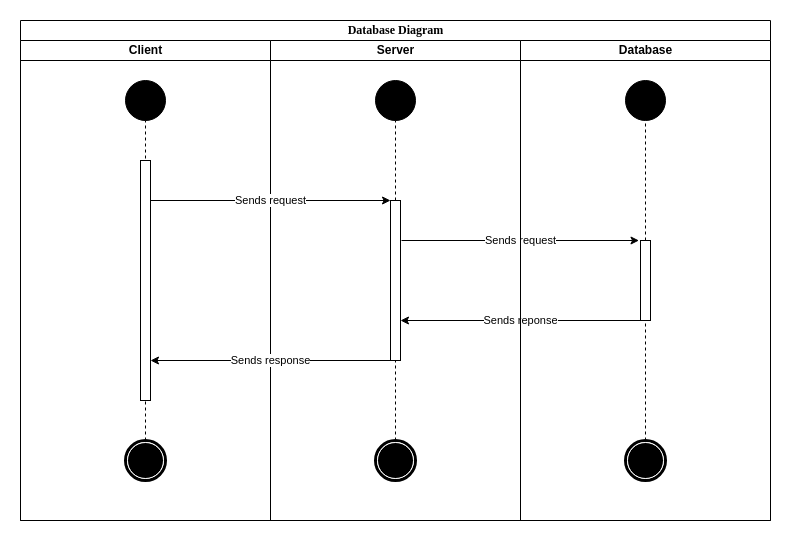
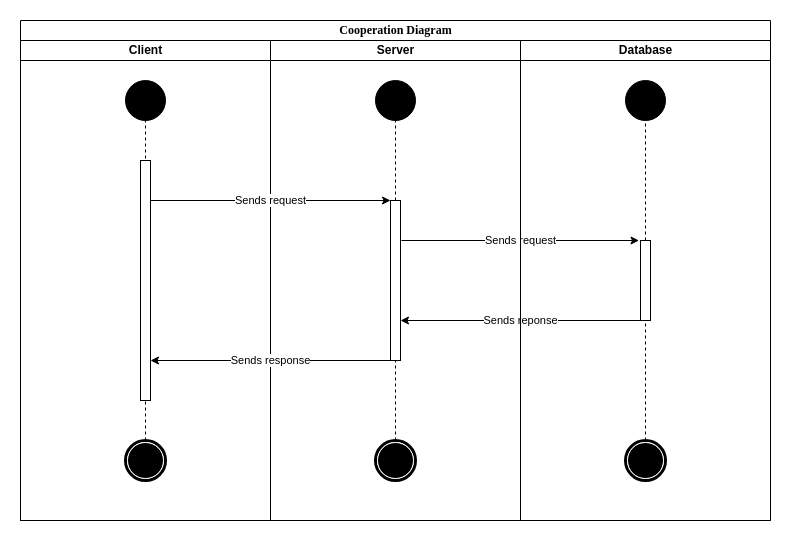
  <mxCell id="0" />
  <mxCell id="1" parent="0" />
- <mxCell id="2" value="Database Diagram" style="swimlane;html=1;childLayout=stackLayout;startSize=20;rounded=0;shadow=0;comic=0;labelBackgroundColor=none;strokeWidth=1;fontFamily=Verdana;fontSize=12;align=center;" parent="1" vertex="1"><mxGeometry x="20" y="20" width="750" height="500" as="geometry" /></mxCell>
+ <mxCell id="2" value="Cooperation Diagram" style="swimlane;html=1;childLayout=stackLayout;startSize=20;rounded=0;shadow=0;comic=0;labelBackgroundColor=none;strokeWidth=1;fontFamily=Verdana;fontSize=12;align=center;" parent="1" vertex="1"><mxGeometry x="20" y="20" width="750" height="500" as="geometry" /></mxCell>
  <mxCell id="3" value="Client" style="swimlane;html=1;startSize=20;" parent="2" vertex="1"><mxGeometry y="20" width="250" height="480" as="geometry" /></mxCell>
  <mxCell id="4" value="" style="ellipse;whiteSpace=wrap;html=1;rounded=0;shadow=0;comic=0;labelBackgroundColor=none;strokeWidth=1;fillColor=#000000;fontFamily=Verdana;fontSize=12;align=center;" vertex="1" parent="3"><mxGeometry x="105" y="40" width="40" height="40" as="geometry" /></mxCell>
  <mxCell id="5" value="" style="shape=mxgraph.bpmn.shape;html=1;verticalLabelPosition=bottom;labelBackgroundColor=#ffffff;verticalAlign=top;perimeter=ellipsePerimeter;outline=end;symbol=terminate;rounded=0;shadow=0;comic=0;strokeWidth=1;fontFamily=Verdana;fontSize=12;align=center;" vertex="1" parent="3"><mxGeometry x="105" y="400" width="40" height="40" as="geometry" /></mxCell>
  <mxCell id="6" value="" style="endArrow=none;dashed=1;html=1;entryX=0.5;entryY=1;entryDx=0;entryDy=0;" edge="1" parent="3" target="4"><mxGeometry width="50" height="50" relative="1" as="geometry"><mxPoint x="125" y="400" as="sourcePoint" /><mxPoint x="-375" y="510" as="targetPoint" /></mxGeometry></mxCell>
  <mxCell id="7" value="" style="html=1;points=[];perimeter=orthogonalPerimeter;" vertex="1" parent="3"><mxGeometry x="120" y="120" width="10" height="240" as="geometry" /></mxCell>
  <mxCell id="8" value="Server" style="swimlane;html=1;startSize=20;" parent="2" vertex="1"><mxGeometry x="250" y="20" width="250" height="480" as="geometry" /></mxCell>
  <mxCell id="9" value="" style="ellipse;whiteSpace=wrap;html=1;rounded=0;shadow=0;comic=0;labelBackgroundColor=none;strokeWidth=1;fillColor=#000000;fontFamily=Verdana;fontSize=12;align=center;" vertex="1" parent="8"><mxGeometry x="105" y="40" width="40" height="40" as="geometry" /></mxCell>
  <mxCell id="10" value="" style="shape=mxgraph.bpmn.shape;html=1;verticalLabelPosition=bottom;labelBackgroundColor=#ffffff;verticalAlign=top;perimeter=ellipsePerimeter;outline=end;symbol=terminate;rounded=0;shadow=0;comic=0;strokeWidth=1;fontFamily=Verdana;fontSize=12;align=center;" vertex="1" parent="8"><mxGeometry x="105" y="400" width="40" height="40" as="geometry" /></mxCell>
  <mxCell id="11" value="" style="endArrow=none;dashed=1;html=1;entryX=0.5;entryY=1;entryDx=0;entryDy=0;exitX=0.5;exitY=0;exitDx=0;exitDy=0;" edge="1" parent="8" source="12" target="9"><mxGeometry width="50" height="50" relative="1" as="geometry"><mxPoint x="-425" y="560" as="sourcePoint" /><mxPoint x="-375" y="510" as="targetPoint" /></mxGeometry></mxCell>
  <mxCell id="12" value="" style="html=1;points=[];perimeter=orthogonalPerimeter;" vertex="1" parent="8"><mxGeometry x="120" y="160" width="10" height="160" as="geometry" /></mxCell>
  <mxCell id="13" value="" style="endArrow=none;dashed=1;html=1;entryX=0.5;entryY=1;entryDx=0;entryDy=0;" edge="1" parent="8" target="12"><mxGeometry width="50" height="50" relative="1" as="geometry"><mxPoint x="125" y="400" as="sourcePoint" /><mxPoint x="415" y="120" as="targetPoint" /></mxGeometry></mxCell>
  <mxCell id="14" value="Sends reponse" style="endArrow=classic;html=1;" edge="1" parent="8" target="12"><mxGeometry width="50" height="50" relative="1" as="geometry"><mxPoint x="370" y="280" as="sourcePoint" /><mxPoint x="140" y="280" as="targetPoint" /></mxGeometry></mxCell>
  <mxCell id="15" value="Sends request" style="endArrow=classic;html=1;entryX=-0.15;entryY=0;entryDx=0;entryDy=0;entryPerimeter=0;" edge="1" parent="2" target="20"><mxGeometry width="50" height="50" relative="1" as="geometry"><mxPoint x="381" y="220" as="sourcePoint" /><mxPoint x="500" y="270" as="targetPoint" /></mxGeometry></mxCell>
  <mxCell id="16" value="Database" style="swimlane;html=1;startSize=20;" parent="2" vertex="1"><mxGeometry x="500" y="20" width="250" height="480" as="geometry" /></mxCell>
  <mxCell id="17" value="" style="ellipse;whiteSpace=wrap;html=1;rounded=0;shadow=0;comic=0;labelBackgroundColor=none;strokeWidth=1;fillColor=#000000;fontFamily=Verdana;fontSize=12;align=center;" vertex="1" parent="16"><mxGeometry x="105" y="40" width="40" height="40" as="geometry" /></mxCell>
  <mxCell id="18" value="" style="shape=mxgraph.bpmn.shape;html=1;verticalLabelPosition=bottom;labelBackgroundColor=#ffffff;verticalAlign=top;perimeter=ellipsePerimeter;outline=end;symbol=terminate;rounded=0;shadow=0;comic=0;strokeWidth=1;fontFamily=Verdana;fontSize=12;align=center;" vertex="1" parent="16"><mxGeometry x="105" y="400" width="40" height="40" as="geometry" /></mxCell>
  <mxCell id="19" value="" style="endArrow=none;dashed=1;html=1;entryX=0.5;entryY=1;entryDx=0;entryDy=0;exitX=0.5;exitY=0;exitDx=0;exitDy=0;" edge="1" parent="16" source="20" target="17"><mxGeometry width="50" height="50" relative="1" as="geometry"><mxPoint x="-425" y="560" as="sourcePoint" /><mxPoint x="-375" y="510" as="targetPoint" /></mxGeometry></mxCell>
  <mxCell id="20" value="" style="html=1;points=[];perimeter=orthogonalPerimeter;" vertex="1" parent="16"><mxGeometry x="120" y="200" width="10" height="80" as="geometry" /></mxCell>
  <mxCell id="21" value="" style="endArrow=none;dashed=1;html=1;entryX=0.5;entryY=1;entryDx=0;entryDy=0;" edge="1" parent="16" target="20"><mxGeometry width="50" height="50" relative="1" as="geometry"><mxPoint x="125" y="400" as="sourcePoint" /><mxPoint x="665" y="120" as="targetPoint" /></mxGeometry></mxCell>
  <mxCell id="22" value="Sends request" style="endArrow=classic;html=1;entryX=0;entryY=0;entryDx=0;entryDy=0;entryPerimeter=0;" edge="1" parent="2" source="7" target="12"><mxGeometry width="50" height="50" relative="1" as="geometry"><mxPoint x="170" y="190" as="sourcePoint" /><mxPoint x="220" y="140" as="targetPoint" /></mxGeometry></mxCell>
  <mxCell id="23" value="Sends response" style="endArrow=classic;html=1;exitX=0;exitY=1;exitDx=0;exitDy=0;exitPerimeter=0;" edge="1" parent="2" source="12" target="7"><mxGeometry width="50" height="50" relative="1" as="geometry"><mxPoint x="180" y="370" as="sourcePoint" /><mxPoint x="230" y="320" as="targetPoint" /></mxGeometry></mxCell>
